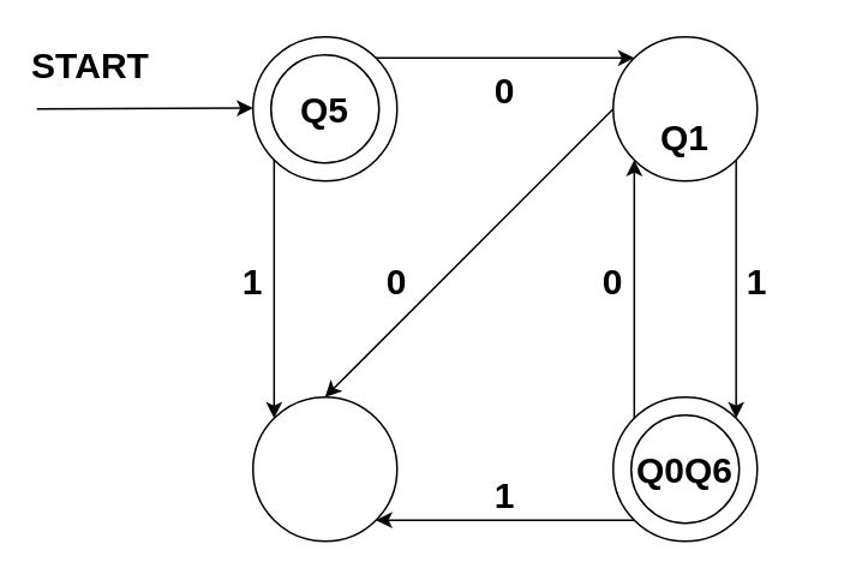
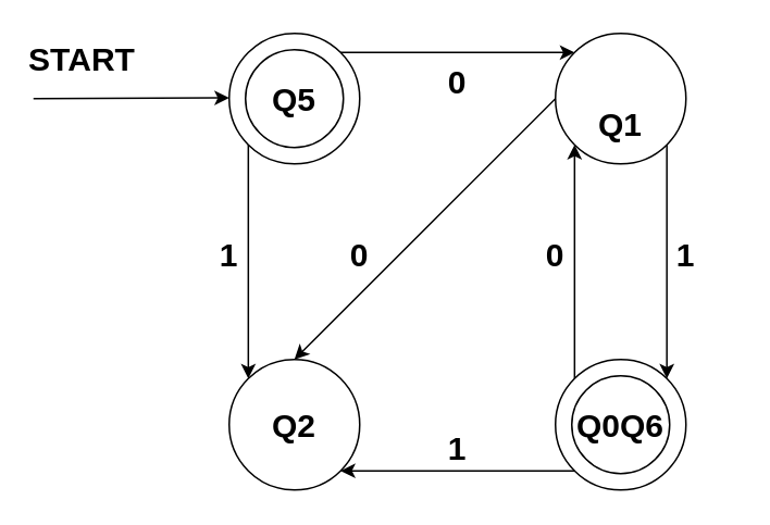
  <mxCell id="0" />
  <mxCell id="1" parent="0" />
  <mxCell id="2" value="" style="ellipse;whiteSpace=wrap;html=1;aspect=fixed;" vertex="1" parent="1"><mxGeometry x="140" y="20" width="80" height="80" as="geometry" /></mxCell>
  <mxCell id="3" value="" style="endArrow=classic;html=1;rounded=0;" edge="1" parent="1"><mxGeometry width="50" height="50" relative="1" as="geometry"><mxPoint x="20" y="60" as="sourcePoint" /><mxPoint x="140" y="59.5" as="targetPoint" /></mxGeometry></mxCell>
  <mxCell id="4" value="" style="endArrow=classic;html=1;rounded=0;entryX=0;entryY=0;entryDx=0;entryDy=0;exitX=1;exitY=0;exitDx=0;exitDy=0;" edge="1" parent="1" source="2" target="6"><mxGeometry width="50" height="50" relative="1" as="geometry"><mxPoint x="220" y="60" as="sourcePoint" /><mxPoint x="340" y="59.5" as="targetPoint" /></mxGeometry></mxCell>
  <mxCell id="5" value="" style="ellipse;whiteSpace=wrap;html=1;aspect=fixed;" vertex="1" parent="1"><mxGeometry x="150" y="30" width="60" height="60" as="geometry" /></mxCell>
  <mxCell id="6" value="" style="ellipse;whiteSpace=wrap;html=1;aspect=fixed;" vertex="1" parent="1"><mxGeometry x="340" y="20" width="80" height="80" as="geometry" /></mxCell>
  <mxCell id="7" value="" style="ellipse;whiteSpace=wrap;html=1;aspect=fixed;" vertex="1" parent="1"><mxGeometry x="140" y="220" width="80" height="80" as="geometry" /></mxCell>
  <mxCell id="8" value="" style="ellipse;whiteSpace=wrap;html=1;aspect=fixed;" vertex="1" parent="1"><mxGeometry x="340" y="220" width="80" height="80" as="geometry" /></mxCell>
  <mxCell id="9" value="" style="ellipse;whiteSpace=wrap;html=1;aspect=fixed;" vertex="1" parent="1"><mxGeometry x="350" y="230" width="60" height="60" as="geometry" /></mxCell>
  <mxCell id="10" value="" style="endArrow=classic;html=1;rounded=0;entryX=1;entryY=0;entryDx=0;entryDy=0;exitX=1;exitY=1;exitDx=0;exitDy=0;" edge="1" parent="1" source="6" target="8"><mxGeometry width="50" height="50" relative="1" as="geometry"><mxPoint x="270" y="130.5" as="sourcePoint" /><mxPoint x="390" y="130" as="targetPoint" /></mxGeometry></mxCell>
  <mxCell id="11" value="" style="endArrow=classic;html=1;rounded=0;entryX=0;entryY=0;entryDx=0;entryDy=0;exitX=0;exitY=1;exitDx=0;exitDy=0;" edge="1" parent="1" source="2" target="7"><mxGeometry width="50" height="50" relative="1" as="geometry"><mxPoint x="390" y="110" as="sourcePoint" /><mxPoint x="390" y="230" as="targetPoint" /></mxGeometry></mxCell>
  <mxCell id="12" value="" style="endArrow=classic;html=1;rounded=0;entryX=1;entryY=1;entryDx=0;entryDy=0;exitX=0;exitY=1;exitDx=0;exitDy=0;" edge="1" parent="1" source="8" target="7"><mxGeometry width="50" height="50" relative="1" as="geometry"><mxPoint x="218" y="98" as="sourcePoint" /><mxPoint x="362" y="242" as="targetPoint" /></mxGeometry></mxCell>
  <mxCell id="13" value="" style="endArrow=classic;html=1;rounded=0;exitX=0;exitY=0.5;exitDx=0;exitDy=0;entryX=0.5;entryY=0;entryDx=0;entryDy=0;" edge="1" parent="1" source="6" target="7"><mxGeometry width="50" height="50" relative="1" as="geometry"><mxPoint x="218" y="98" as="sourcePoint" /><mxPoint x="362" y="242" as="targetPoint" /></mxGeometry></mxCell>
  <mxCell id="14" value="" style="endArrow=classic;html=1;rounded=0;exitX=0;exitY=0;exitDx=0;exitDy=0;entryX=0;entryY=1;entryDx=0;entryDy=0;" edge="1" parent="1" source="8" target="6"><mxGeometry width="50" height="50" relative="1" as="geometry"><mxPoint x="362" y="98" as="sourcePoint" /><mxPoint x="380" y="130" as="targetPoint" /></mxGeometry></mxCell>
  <mxCell id="15" value="&lt;b&gt;Q5&lt;/b&gt;" style="text;html=1;strokeColor=none;fillColor=none;align=center;verticalAlign=middle;whiteSpace=wrap;rounded=0;fontSize=20;" vertex="1" parent="1"><mxGeometry x="150" y="45" width="60" height="30" as="geometry" /></mxCell>
  <mxCell id="16" value="&lt;b&gt;Q1&lt;/b&gt;" style="text;html=1;strokeColor=none;fillColor=none;align=center;verticalAlign=middle;whiteSpace=wrap;rounded=0;fontSize=20;" vertex="1" parent="1"><mxGeometry x="350" y="60" width="60" height="30" as="geometry" /></mxCell>
+ <mxCell id="17" value="&lt;b&gt;Q2&lt;/b&gt;" style="text;html=1;strokeColor=none;fillColor=none;align=center;verticalAlign=middle;whiteSpace=wrap;rounded=0;fontSize=20;" vertex="1" parent="1"><mxGeometry x="150" y="245" width="60" height="30" as="geometry" /></mxCell>
  <mxCell id="18" value="&lt;b&gt;Q0Q6&lt;/b&gt;" style="text;html=1;strokeColor=none;fillColor=none;align=center;verticalAlign=middle;whiteSpace=wrap;rounded=0;fontSize=20;" vertex="1" parent="1"><mxGeometry x="350" y="245" width="60" height="30" as="geometry" /></mxCell>
  <mxCell id="19" value="&lt;b&gt;0&lt;/b&gt;" style="text;html=1;strokeColor=none;fillColor=none;align=center;verticalAlign=middle;whiteSpace=wrap;rounded=0;fontSize=20;" vertex="1" parent="1"><mxGeometry x="250" y="34" width="60" height="30" as="geometry" /></mxCell>
  <mxCell id="20" value="&lt;b&gt;1&lt;/b&gt;" style="text;html=1;strokeColor=none;fillColor=none;align=center;verticalAlign=middle;whiteSpace=wrap;rounded=0;fontSize=20;" vertex="1" parent="1"><mxGeometry x="110" y="140" width="60" height="30" as="geometry" /></mxCell>
  <mxCell id="21" value="&lt;b&gt;0&lt;/b&gt;" style="text;html=1;strokeColor=none;fillColor=none;align=center;verticalAlign=middle;whiteSpace=wrap;rounded=0;fontSize=20;" vertex="1" parent="1"><mxGeometry x="190" y="140" width="60" height="30" as="geometry" /></mxCell>
  <mxCell id="22" value="&lt;b&gt;1&lt;/b&gt;" style="text;html=1;strokeColor=none;fillColor=none;align=center;verticalAlign=middle;whiteSpace=wrap;rounded=0;fontSize=20;" vertex="1" parent="1"><mxGeometry x="390" y="140" width="60" height="30" as="geometry" /></mxCell>
  <mxCell id="23" value="&lt;b&gt;0&lt;/b&gt;" style="text;html=1;strokeColor=none;fillColor=none;align=center;verticalAlign=middle;whiteSpace=wrap;rounded=0;fontSize=20;" vertex="1" parent="1"><mxGeometry x="310" y="140" width="60" height="30" as="geometry" /></mxCell>
  <mxCell id="24" value="&lt;b&gt;1&lt;/b&gt;" style="text;html=1;strokeColor=none;fillColor=none;align=center;verticalAlign=middle;whiteSpace=wrap;rounded=0;fontSize=20;" vertex="1" parent="1"><mxGeometry x="250" y="259" width="60" height="30" as="geometry" /></mxCell>
  <mxCell id="25" value="&lt;b&gt;START&lt;/b&gt;" style="text;html=1;strokeColor=none;fillColor=none;align=center;verticalAlign=middle;whiteSpace=wrap;rounded=0;fontSize=20;" vertex="1" parent="1"><mxGeometry x="20" y="20" width="60" height="30" as="geometry" /></mxCell>
